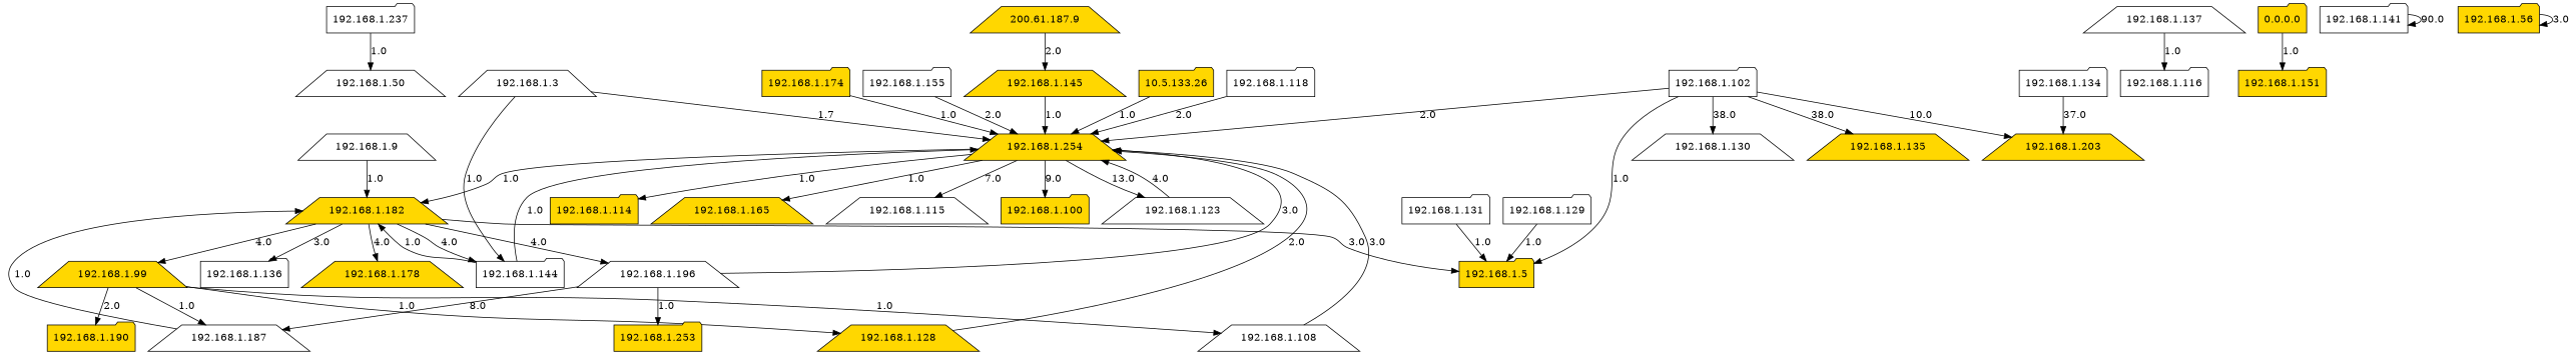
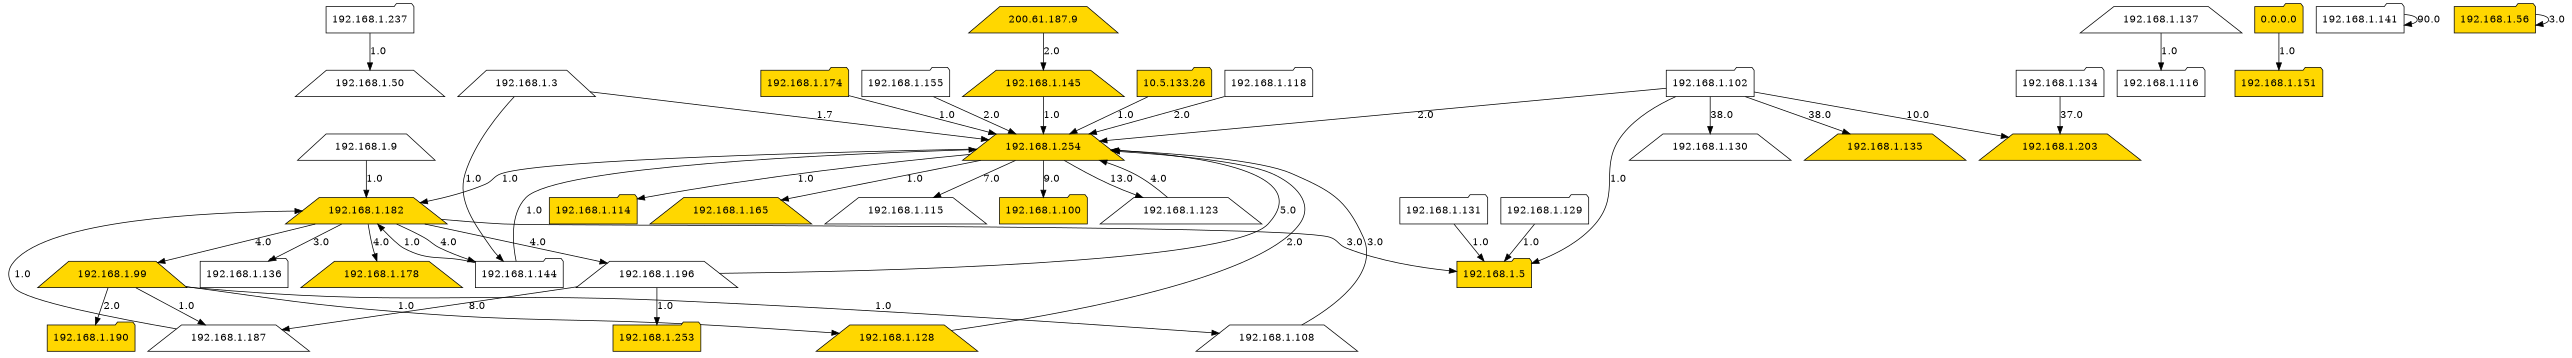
  digraph {
    node [fillcolor=white shape=folder style=filled]
    n1 [label="192.168.1.237"]
    n2 [label="192.168.1.50" shape=trapezium]
    n3 [label="192.168.1.118"]
    n4 [fillcolor=gold label="192.168.1.254" shape=trapezium]
    n5 [fillcolor=gold label="192.168.1.114"]
    n6 [fillcolor=gold label="192.168.1.165" shape=trapezium]
    n7 [fillcolor=gold label="192.168.1.182" shape=trapezium]
    n8 [label="192.168.1.115" shape=trapezium]
    n9 [fillcolor=gold label="192.168.1.100"]
    n10 [label="192.168.1.123" shape=trapezium]
    n11 [label="192.168.1.116"]
    n12 [fillcolor=gold label="192.168.1.99" shape=trapezium]
    n13 [label="192.168.1.187" shape=trapezium]
    n14 [label="192.168.1.108" shape=trapezium]
    n15 [fillcolor=gold label="192.168.1.128" shape=trapezium]
    n16 [fillcolor=gold label="192.168.1.190"]
    n17 [label="192.168.1.131"]
    n18 [fillcolor=gold label="192.168.1.5"]
    n19 [label="192.168.1.130" shape=trapezium]
    n20 [fillcolor=gold label="192.168.1.135" shape=trapezium]
    n21 [label="192.168.1.134"]
    n22 [fillcolor=gold label="192.168.1.203" shape=trapezium]
    n23 [label="192.168.1.137" shape=trapezium]
    n24 [label="192.168.1.136"]
    n25 [fillcolor=gold label="192.168.1.174"]
    n26 [fillcolor=gold label="192.168.1.151"]
    n27 [label="192.168.1.155"]
    n28 [label="192.168.1.196" shape=trapezium]
    n29 [fillcolor=gold label="192.168.1.253"]
    n30 [label="192.168.1.144"]
    n31 [fillcolor=gold label="192.168.1.178" shape=trapezium]
    n32 [label="192.168.1.102"]
    n33 [fillcolor=gold label="192.168.1.145" shape=trapezium]
    n34 [label="192.168.1.3" shape=trapezium]
    n35 [label="192.168.1.141"]
    n36 [label="192.168.1.129"]
    n37 [fillcolor=gold label="0.0.0.0"]
    n38 [label="192.168.1.9" shape=trapezium]
    n39 [fillcolor=gold label="200.61.187.9" shape=trapezium]
    n40 [fillcolor=gold label="192.168.1.56"]
    n41 [fillcolor=gold label="10.5.133.26"]
    n1 -> n2 [label=1.0]
    n3 -> n4 [label=2.0]
    n4 -> n5 [label=1.0]
    n4 -> n6 [label=1.0]
    n4 -> n7 [label=1.0]
    n4 -> n8 [label=7.0]
    n4 -> n9 [label=9.0]
    n4 -> n10 [label=13.0]
    n7 -> n12 [label=4.0]
    n7 -> n18 [label=3.0]
    n7 -> n24 [label=3.0]
    n7 -> n28 [label=4.0]
    n7 -> n30 [label=4.0]
    n7 -> n31 [label=4.0]
    n10 -> n4 [label=4.0]
    n12 -> n13 [label=1.0]
    n12 -> n14 [label=1.0]
    n12 -> n15 [label=1.0]
    n12 -> n16 [label=2.0]
    n13 -> n7 [label=1.0]
    n14 -> n4 [label=3.0]
    n15 -> n4 [label=2.0]
    n17 -> n18 [label=1.0]
    n21 -> n22 [label=37.0]
    n23 -> n11 [label=1.0]
    n25 -> n4 [label=1.0]
    n27 -> n4 [label=2.0]
-   n28 -> n4 [label=3.0]
+   n28 -> n4 [label=5.0]
    n28 -> n13 [label=8.0]
    n28 -> n29 [label=1.0]
    n30 -> n4 [label=1.0]
    n30 -> n7 [label=1.0]
    n32 -> n4 [label=2.0]
    n32 -> n18 [label=1.0]
    n32 -> n19 [label=38.0]
    n32 -> n20 [label=38.0]
    n32 -> n22 [label=10.0]
    n33 -> n4 [label=1.0]
    n34 -> n4 [label=1.7]
    n34 -> n30 [label=1.0]
    n35 -> n35 [label=90.0]
    n36 -> n18 [label=1.0]
    n37 -> n26 [label=1.0]
    n38 -> n7 [label=1.0]
    n39 -> n33 [label=2.0]
    n40 -> n40 [label=3.0]
    n41 -> n4 [label=1.0]
  }
